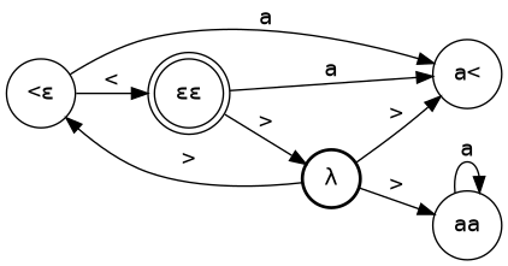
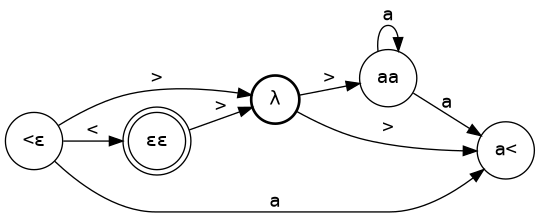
  digraph {
    fontname="DejaVu Sans Mono"
    rankdir=LR
    node [fontname="DejaVu Sans Mono" shape=circle]
    edge [fontname="DejaVu Sans Mono"]
    n1 [label="<ε"]
    n2 [label="εε" shape=doublecircle]
    n3 [label="a<"]
    n4 [label="λ" style=bold]
    n5 [label=aa]
    n1 -> n2 [label="<"]
    n1 -> n3 [label=a]
    n2 -> n4 [label=">"]
-   n4 -> n1 [label=">"]
+   n1 -> n4 [label=">"]
    n4 -> n3 [label=">"]
    n4 -> n5 [label=">"]
-   n2 -> n3 [label=a]
+   n5 -> n3 [label=a]
    n5 -> n5 [label=a]
  }
